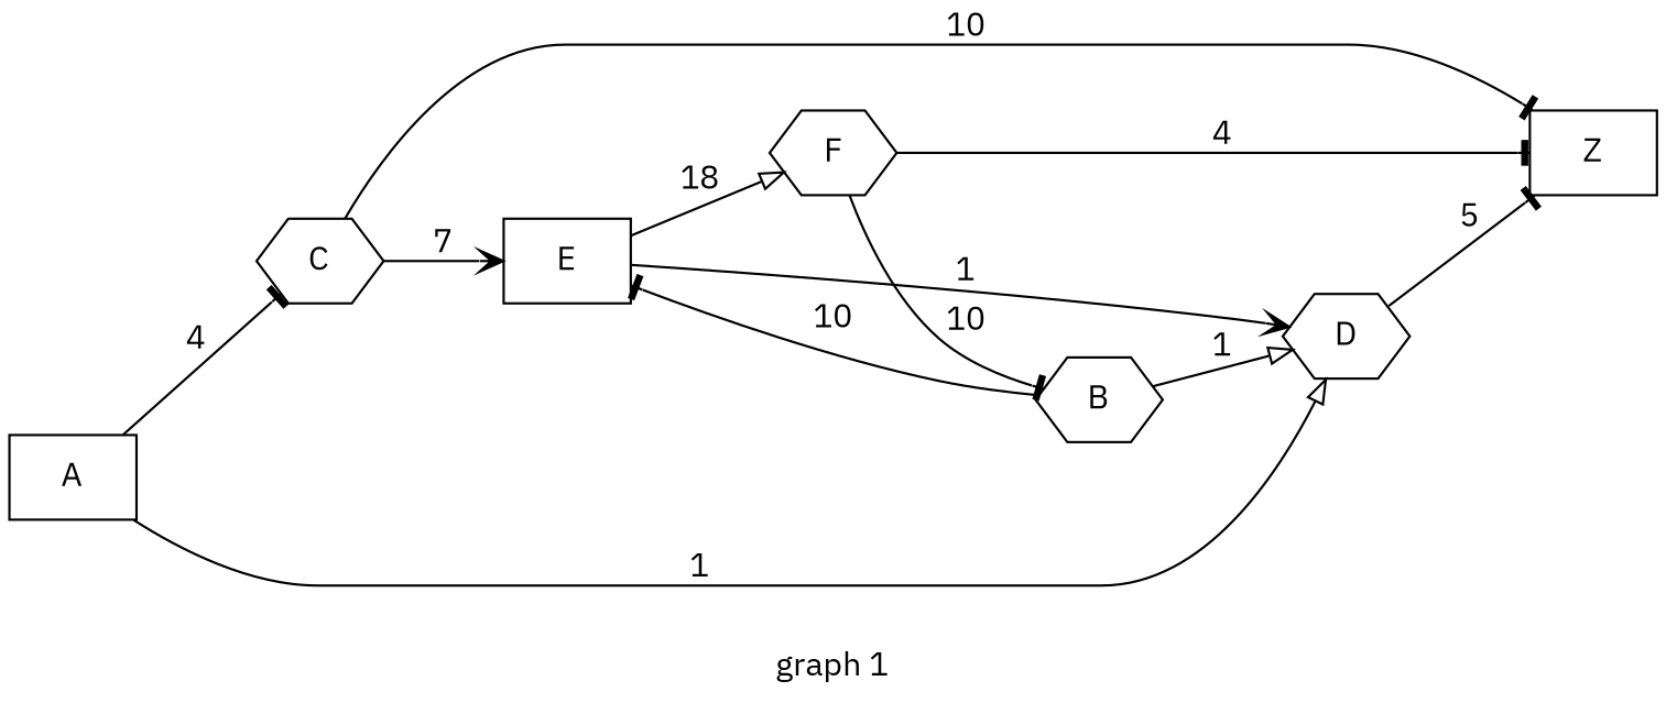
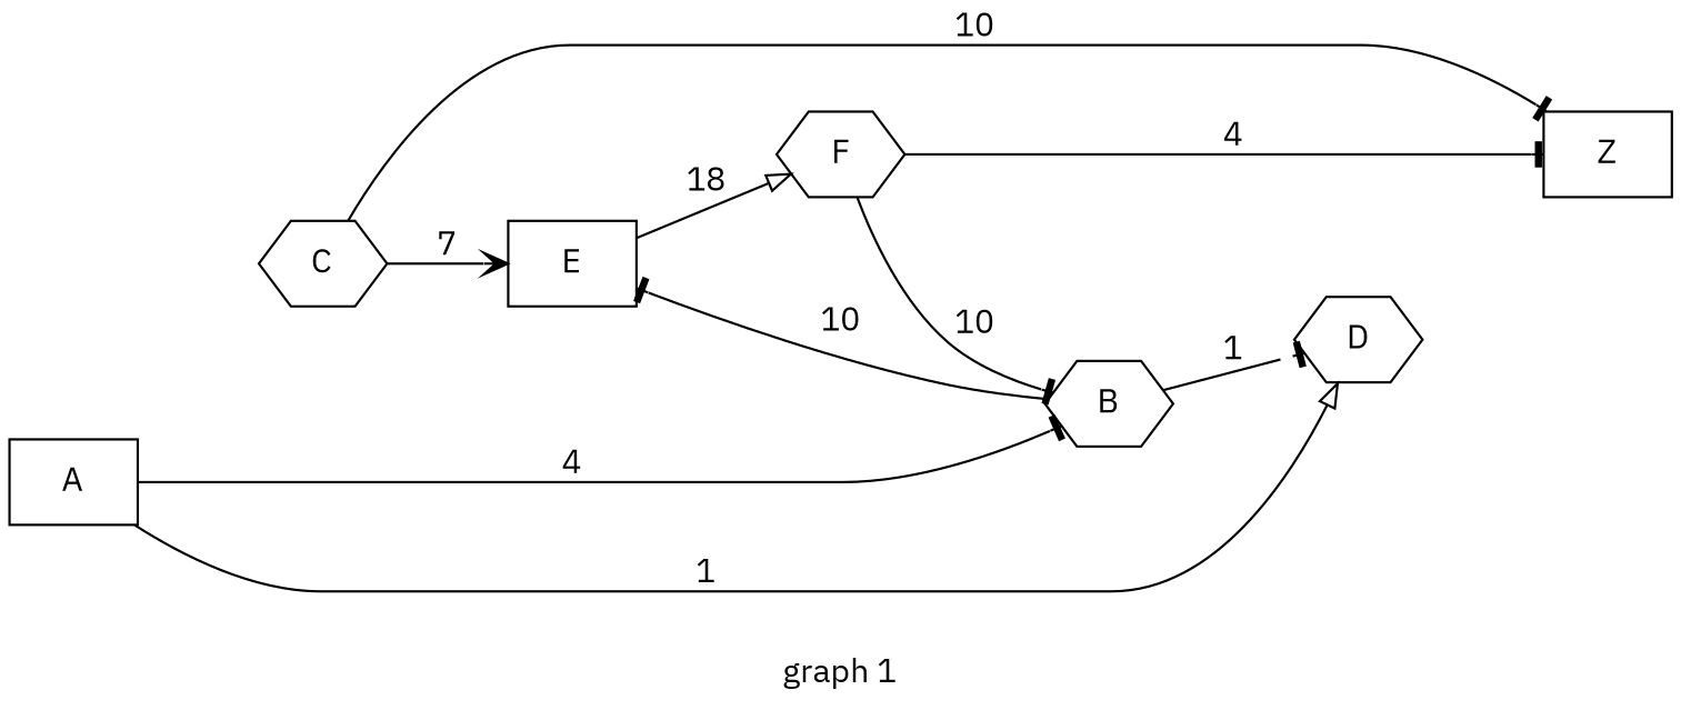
  digraph {
    fontname="IBM Plex Sans"
    label="graph 1"
    rankdir=LR
    node [fontname="IBM Plex Sans" shape=hexagon]
    edge [arrowhead=tee fontname="IBM Plex Sans"]
    A [shape=box]
    C
    D
    Z [shape=box]
    E [shape=box]
    F
    B
-   A -> C [label=" 4 "]
+   A -> B [label=" 4 "]
    A -> D [arrowhead=onormal label=" 1 "]
    C -> Z [label=" 10 "]
    C -> E [arrowhead=vee label=" 7 "]
-   D -> Z [label=" 5 "]
-   E -> D [arrowhead=vee label=" 1 "]
    E -> F [arrowhead=onormal label=" 18 "]
    F -> Z [label=" 4 "]
    F -> B [label=" 10 "]
-   B -> D [arrowhead=onormal label=" 1 "]
+   B -> D [label=" 1 "]
    B -> E [label=" 10 "]
  }
